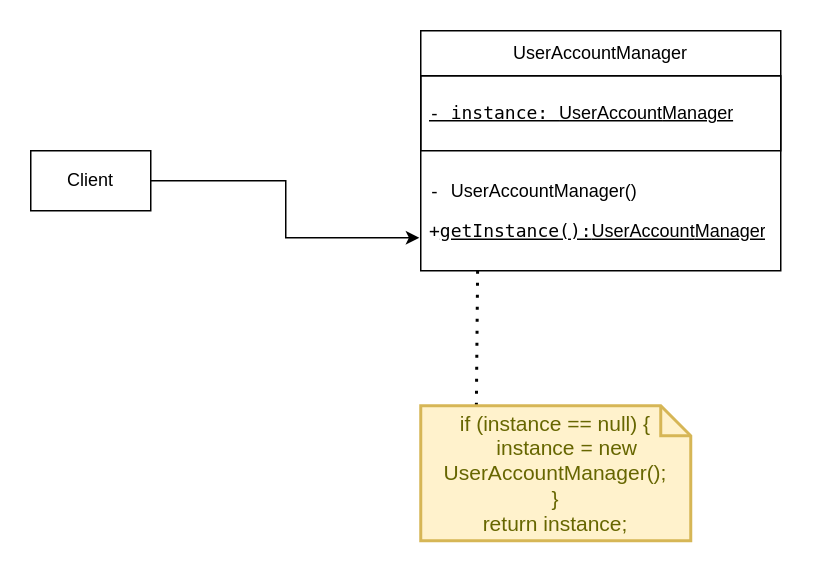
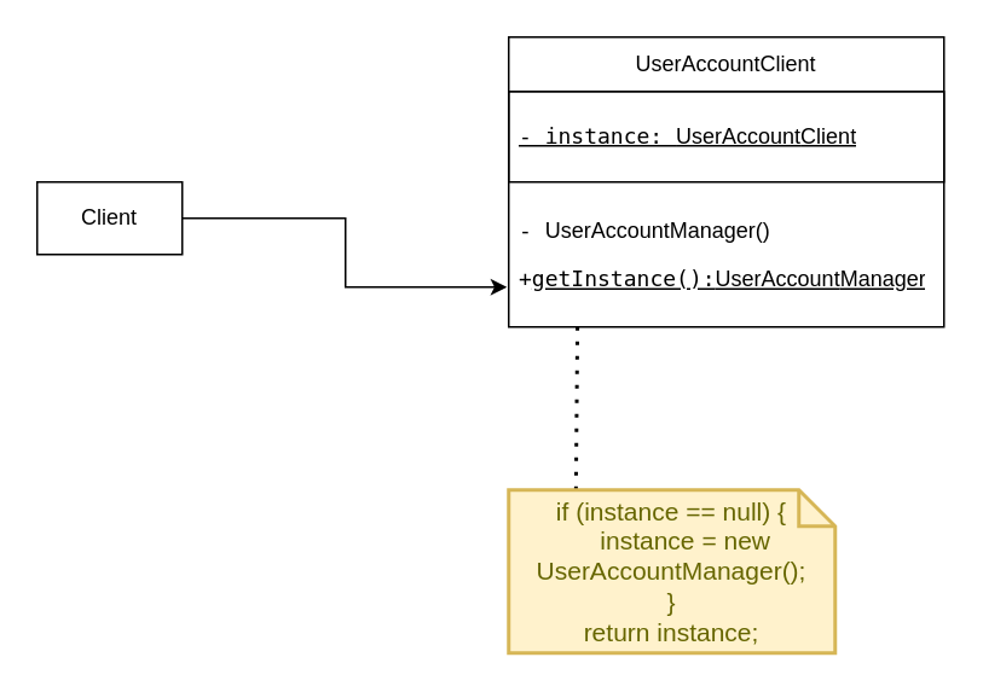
  <mxCell id="0" />
  <mxCell id="1" parent="0" />
- <mxCell id="2" value="&lt;p data-pm-slice=&quot;1 1 [&amp;quot;list&amp;quot;,{&amp;quot;spread&amp;quot;:false,&amp;quot;start&amp;quot;:1541,&amp;quot;end&amp;quot;:1869},&amp;quot;regular_list_item&amp;quot;,{&amp;quot;start&amp;quot;:1541,&amp;quot;end&amp;quot;:1573}]&quot;&gt;&lt;span style=&quot;background-color: transparent; color: light-dark(rgb(0, 0, 0), rgb(255, 255, 255));&quot;&gt;UserAccount&lt;/span&gt;Manager&lt;/p&gt;" style="swimlane;fontStyle=0;childLayout=stackLayout;horizontal=1;startSize=30;horizontalStack=0;resizeParent=1;resizeParentMax=0;resizeLast=0;collapsible=1;marginBottom=0;whiteSpace=wrap;html=1;strokeColor=default;" vertex="1" parent="1"><mxGeometry x="280" y="20" width="240" height="160" as="geometry"><mxRectangle x="380" y="170" width="60" height="30" as="alternateBounds" /></mxGeometry></mxCell>
- <mxCell id="3" value="&lt;p data-pm-slice=&quot;1 1 [&amp;quot;list&amp;quot;,{&amp;quot;spread&amp;quot;:false,&amp;quot;start&amp;quot;:1055,&amp;quot;end&amp;quot;:1403},&amp;quot;regular_list_item&amp;quot;,{&amp;quot;start&amp;quot;:1093,&amp;quot;end&amp;quot;:1177},&amp;quot;list&amp;quot;,{&amp;quot;spread&amp;quot;:false,&amp;quot;start&amp;quot;:1113,&amp;quot;end&amp;quot;:1177},&amp;quot;regular_list_item&amp;quot;,{&amp;quot;start&amp;quot;:1113,&amp;quot;end&amp;quot;:1177}]&quot;&gt;&lt;code&gt;- instance:&amp;nbsp;&lt;/code&gt;&lt;span style=&quot;background-color: transparent; color: light-dark(rgb(0, 0, 0), rgb(255, 255, 255));&quot;&gt;UserAccount&lt;/span&gt;&lt;span style=&quot;background-color: transparent; color: light-dark(rgb(0, 0, 0), rgb(255, 255, 255));&quot;&gt;Manager&lt;/span&gt;&lt;/p&gt;" style="text;strokeColor=default;fillColor=none;align=left;verticalAlign=middle;spacingLeft=4;spacingRight=4;overflow=hidden;points=[[0,0.5],[1,0.5]];portConstraint=eastwest;rotatable=0;whiteSpace=wrap;html=1;fontStyle=4" vertex="1" parent="2"><mxGeometry y="30" width="240" height="50" as="geometry" /></mxCell>
+ <mxCell id="2" value="&lt;p data-pm-slice=&quot;1 1 [&amp;quot;list&amp;quot;,{&amp;quot;spread&amp;quot;:false,&amp;quot;start&amp;quot;:1541,&amp;quot;end&amp;quot;:1869},&amp;quot;regular_list_item&amp;quot;,{&amp;quot;start&amp;quot;:1541,&amp;quot;end&amp;quot;:1573}]&quot;&gt;&lt;span style=&quot;background-color: transparent; color: light-dark(rgb(0, 0, 0), rgb(255, 255, 255));&quot;&gt;UserAccount&lt;/span&gt;Client&lt;/p&gt;" style="swimlane;fontStyle=0;childLayout=stackLayout;horizontal=1;startSize=30;horizontalStack=0;resizeParent=1;resizeParentMax=0;resizeLast=0;collapsible=1;marginBottom=0;whiteSpace=wrap;html=1;strokeColor=default;" vertex="1" parent="1"><mxGeometry x="280" y="20" width="240" height="160" as="geometry"><mxRectangle x="380" y="170" width="60" height="30" as="alternateBounds" /></mxGeometry></mxCell>
+ <mxCell id="3" value="&lt;p data-pm-slice=&quot;1 1 [&amp;quot;list&amp;quot;,{&amp;quot;spread&amp;quot;:false,&amp;quot;start&amp;quot;:1055,&amp;quot;end&amp;quot;:1403},&amp;quot;regular_list_item&amp;quot;,{&amp;quot;start&amp;quot;:1093,&amp;quot;end&amp;quot;:1177},&amp;quot;list&amp;quot;,{&amp;quot;spread&amp;quot;:false,&amp;quot;start&amp;quot;:1113,&amp;quot;end&amp;quot;:1177},&amp;quot;regular_list_item&amp;quot;,{&amp;quot;start&amp;quot;:1113,&amp;quot;end&amp;quot;:1177}]&quot;&gt;&lt;code&gt;- instance:&amp;nbsp;&lt;/code&gt;&lt;span style=&quot;background-color: transparent; color: light-dark(rgb(0, 0, 0), rgb(255, 255, 255));&quot;&gt;UserAccount&lt;/span&gt;&lt;span style=&quot;background-color: transparent; color: light-dark(rgb(0, 0, 0), rgb(255, 255, 255));&quot;&gt;Client&lt;/span&gt;&lt;/p&gt;" style="text;strokeColor=default;fillColor=none;align=left;verticalAlign=middle;spacingLeft=4;spacingRight=4;overflow=hidden;points=[[0,0.5],[1,0.5]];portConstraint=eastwest;rotatable=0;whiteSpace=wrap;html=1;fontStyle=4" vertex="1" parent="2"><mxGeometry y="30" width="240" height="50" as="geometry" /></mxCell>
  <mxCell id="4" value="&lt;p data-pm-slice=&quot;1 1 [&amp;quot;list&amp;quot;,{&amp;quot;spread&amp;quot;:false,&amp;quot;start&amp;quot;:562,&amp;quot;end&amp;quot;:914},&amp;quot;regular_list_item&amp;quot;,{&amp;quot;start&amp;quot;:687,&amp;quot;end&amp;quot;:849},&amp;quot;list&amp;quot;,{&amp;quot;spread&amp;quot;:false,&amp;quot;start&amp;quot;:704,&amp;quot;end&amp;quot;:849},&amp;quot;regular_list_item&amp;quot;,{&amp;quot;start&amp;quot;:704,&amp;quot;end&amp;quot;:770}]&quot;&gt;&lt;code&gt;-&amp;nbsp;&lt;/code&gt;&lt;span style=&quot;background-color: transparent; color: light-dark(rgb(0, 0, 0), rgb(255, 255, 255));&quot;&gt;UserAccount&lt;/span&gt;&lt;span style=&quot;background-color: transparent; color: light-dark(rgb(0, 0, 0), rgb(255, 255, 255));&quot;&gt;Manager()&lt;/span&gt;&lt;/p&gt;&lt;p data-pm-slice=&quot;1 1 [&amp;quot;list&amp;quot;,{&amp;quot;spread&amp;quot;:false,&amp;quot;start&amp;quot;:562,&amp;quot;end&amp;quot;:914},&amp;quot;regular_list_item&amp;quot;,{&amp;quot;start&amp;quot;:687,&amp;quot;end&amp;quot;:849},&amp;quot;list&amp;quot;,{&amp;quot;spread&amp;quot;:false,&amp;quot;start&amp;quot;:704,&amp;quot;end&amp;quot;:849},&amp;quot;regular_list_item&amp;quot;,{&amp;quot;start&amp;quot;:704,&amp;quot;end&amp;quot;:770}]&quot;&gt;&lt;code&gt;&lt;/code&gt;&lt;/p&gt;&lt;p data-pm-slice=&quot;1 1 [&amp;quot;list&amp;quot;,{&amp;quot;spread&amp;quot;:false,&amp;quot;start&amp;quot;:562,&amp;quot;end&amp;quot;:914},&amp;quot;regular_list_item&amp;quot;,{&amp;quot;start&amp;quot;:687,&amp;quot;end&amp;quot;:849},&amp;quot;list&amp;quot;,{&amp;quot;spread&amp;quot;:false,&amp;quot;start&amp;quot;:704,&amp;quot;end&amp;quot;:849},&amp;quot;regular_list_item&amp;quot;,{&amp;quot;start&amp;quot;:773,&amp;quot;end&amp;quot;:849}]&quot;&gt;&lt;code style=&quot;&quot;&gt;+&lt;u&gt;getInstance():&lt;/u&gt;&lt;/code&gt;&lt;u&gt;&lt;span style=&quot;background-color: transparent; color: light-dark(rgb(0, 0, 0), rgb(255, 255, 255));&quot;&gt;UserAccount&lt;/span&gt;&lt;span style=&quot;background-color: transparent; color: light-dark(rgb(0, 0, 0), rgb(255, 255, 255));&quot;&gt;&lt;span style=&quot;background-color: transparent; color: light-dark(rgb(0, 0, 0), rgb(255, 255, 255));&quot;&gt;&lt;span style=&quot;background-color: transparent; color: light-dark(rgb(0, 0, 0), rgb(255, 255, 255));&quot;&gt;Manager&lt;/span&gt;&lt;/span&gt;&lt;/span&gt;&lt;/u&gt;&lt;/p&gt;" style="text;strokeColor=none;fillColor=none;align=left;verticalAlign=middle;spacingLeft=4;spacingRight=4;overflow=hidden;points=[[0,0.5],[1,0.5]];portConstraint=eastwest;rotatable=0;whiteSpace=wrap;html=1;strokeWidth=14;fontStyle=0" vertex="1" parent="2"><mxGeometry y="80" width="240" height="80" as="geometry" /></mxCell>
  <mxCell id="5" value="Client" style="rounded=0;whiteSpace=wrap;html=1;strokeColor=default;align=center;verticalAlign=middle;fontFamily=Helvetica;fontSize=12;fontColor=default;fontStyle=0;horizontal=1;fillColor=default;" vertex="1" parent="1"><mxGeometry x="20" y="100" width="80" height="40" as="geometry" /></mxCell>
  <mxCell id="6" style="edgeStyle=orthogonalEdgeStyle;rounded=0;orthogonalLoop=1;jettySize=auto;html=1;entryX=-0.004;entryY=0.725;entryDx=0;entryDy=0;entryPerimeter=0;fontFamily=Helvetica;fontSize=12;fontColor=default;fontStyle=0;horizontal=1;" edge="1" parent="1" source="5" target="4"><mxGeometry relative="1" as="geometry" /></mxCell>
  <mxCell id="7" value="" style="endArrow=none;dashed=1;html=1;dashPattern=1 3;strokeWidth=2;rounded=0;fontFamily=Helvetica;fontSize=12;fontColor=default;fontStyle=0;horizontal=1;exitX=0.206;exitY=0;exitDx=0;exitDy=0;exitPerimeter=0;entryX=0.158;entryY=0.975;entryDx=0;entryDy=0;entryPerimeter=0;" edge="1" parent="1" source="8" target="4"><mxGeometry width="50" height="50" relative="1" as="geometry"><mxPoint x="296.41" y="250" as="sourcePoint" /><mxPoint x="311" y="200" as="targetPoint" /></mxGeometry></mxCell>
  <mxCell id="8" value="&lt;div&gt;if (instance == null) {&lt;/div&gt;&lt;div&gt;&amp;nbsp; &amp;nbsp; instance = new UserAccountManager();&lt;/div&gt;&lt;div&gt;}&lt;/div&gt;&lt;div&gt;return instance;&lt;/div&gt;" style="shape=note;strokeWidth=2;fontSize=14;size=20;whiteSpace=wrap;html=1;fillColor=#fff2cc;strokeColor=#d6b656;fontColor=#666600;align=center;verticalAlign=middle;fontFamily=Helvetica;fontStyle=0;horizontal=1;" vertex="1" parent="1"><mxGeometry x="280" y="270" width="180" height="90" as="geometry" /></mxCell>
